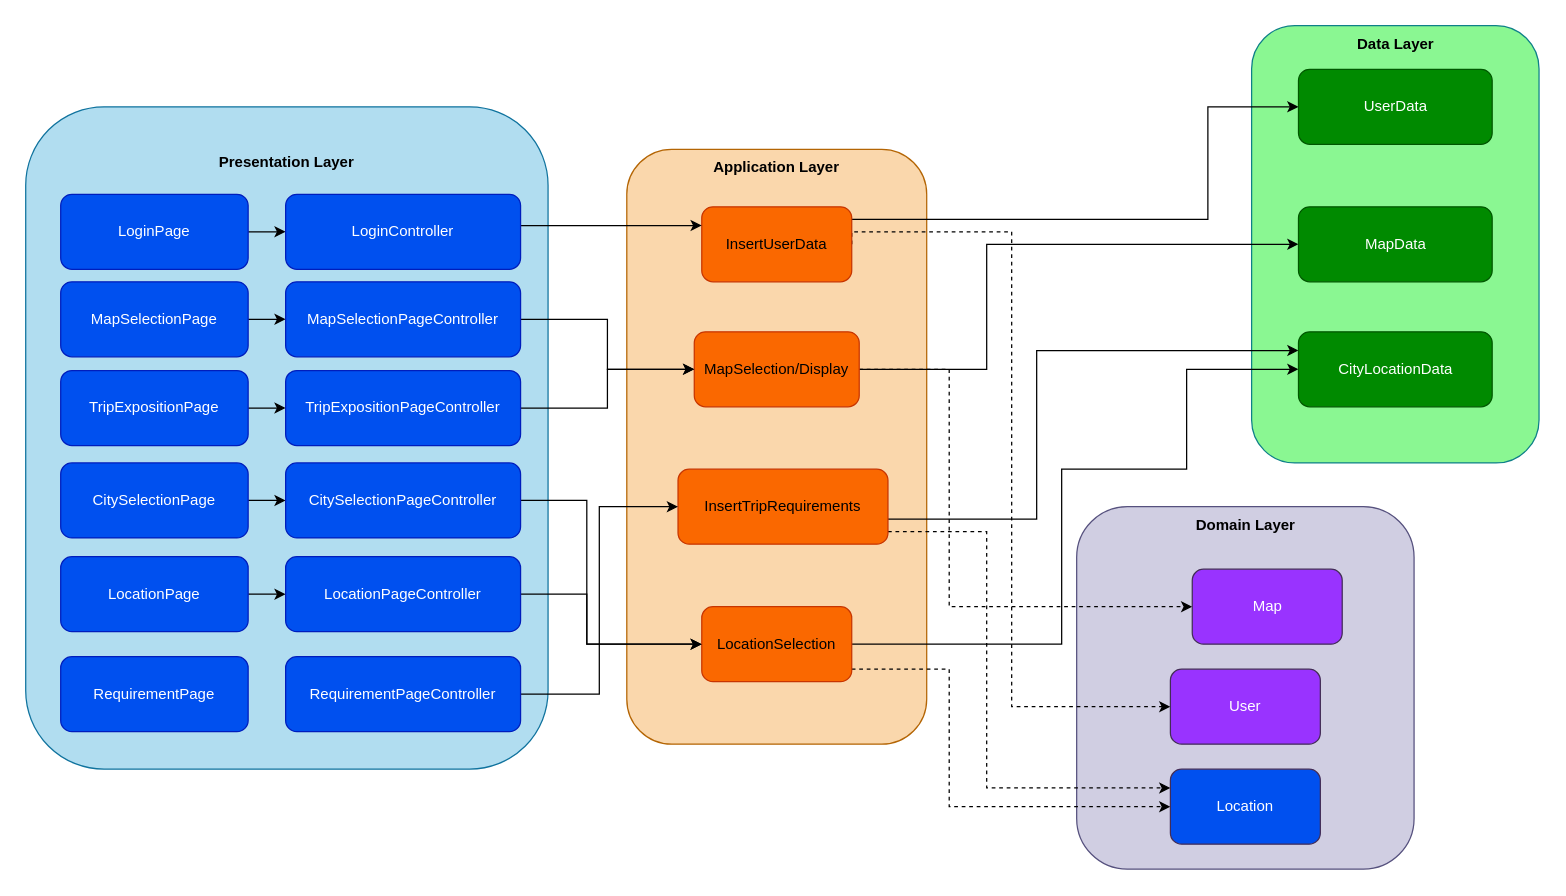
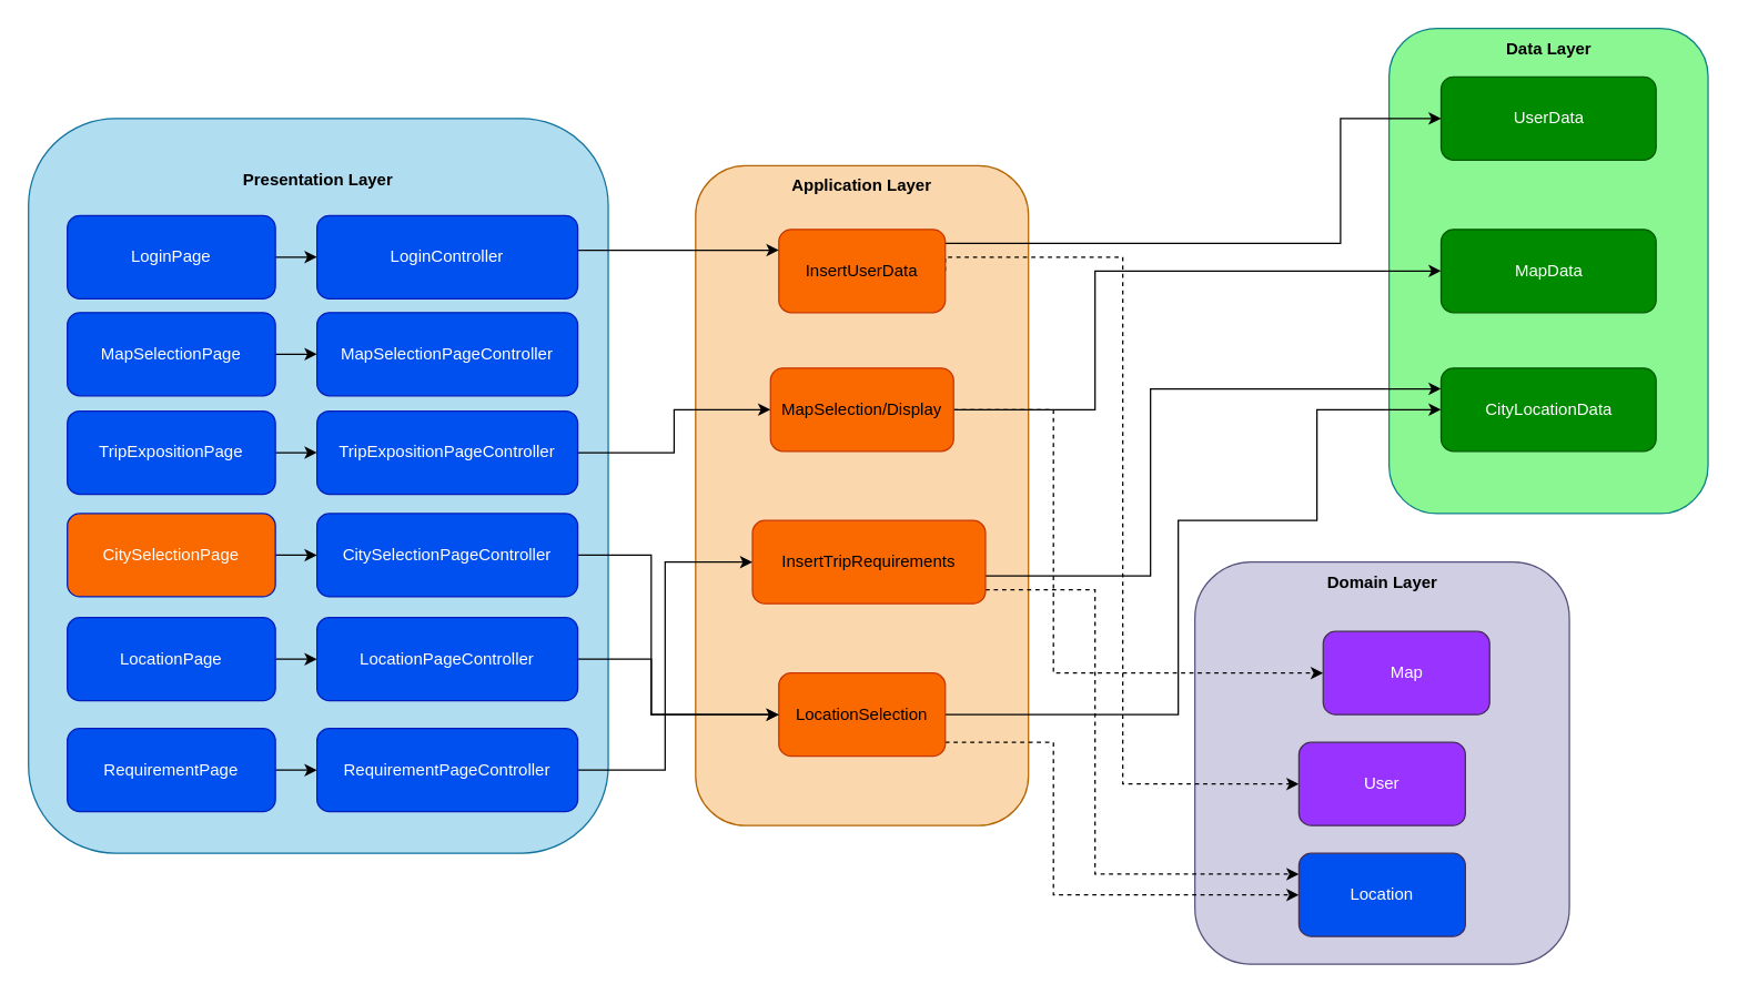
  <mxCell id="0" />
  <mxCell id="1" parent="0" />
  <mxCell id="2" value="" style="rounded=1;whiteSpace=wrap;html=1;fillColor=#b1ddf0;strokeColor=#10739e;fillStyle=auto;" parent="1" vertex="1"><mxGeometry x="20" y="85" width="418" height="530" as="geometry" /></mxCell>
  <mxCell id="3" value="&lt;b&gt;Presentation Layer&lt;/b&gt;" style="text;html=1;align=center;verticalAlign=middle;whiteSpace=wrap;rounded=0;" parent="1" vertex="1"><mxGeometry x="169" y="115" width="120" height="30" as="geometry" /></mxCell>
  <mxCell id="4" value="" style="rounded=1;whiteSpace=wrap;html=1;fillColor=#fad7ac;strokeColor=#b46504;" parent="1" vertex="1"><mxGeometry x="501" y="119" width="240" height="476" as="geometry" /></mxCell>
  <mxCell id="5" value="" style="rounded=1;whiteSpace=wrap;html=1;fillColor=#d0cee2;strokeColor=#56517e;" parent="1" vertex="1"><mxGeometry x="861" y="405" width="270" height="290" as="geometry" /></mxCell>
  <mxCell id="6" value="" style="rounded=1;whiteSpace=wrap;html=1;fillColor=#8AF792;strokeColor=#0e8088;" parent="1" vertex="1"><mxGeometry x="1001" y="20" width="230" height="350" as="geometry" /></mxCell>
  <mxCell id="7" value="&lt;b&gt;Application Layer&lt;/b&gt;" style="text;html=1;align=center;verticalAlign=middle;whiteSpace=wrap;rounded=0;" parent="1" vertex="1"><mxGeometry x="561" y="119" width="120" height="30" as="geometry" /></mxCell>
  <mxCell id="8" value="&lt;b&gt;Data Layer&lt;/b&gt;" style="text;html=1;align=center;verticalAlign=middle;whiteSpace=wrap;rounded=0;" parent="1" vertex="1"><mxGeometry x="1059.75" y="20" width="112.5" height="30" as="geometry" /></mxCell>
  <mxCell id="9" value="&lt;b&gt;Domain Layer&lt;/b&gt;" style="text;html=1;align=center;verticalAlign=middle;whiteSpace=wrap;rounded=0;" parent="1" vertex="1"><mxGeometry x="933.5" y="405" width="125" height="30" as="geometry" /></mxCell>
  <mxCell id="10" style="edgeStyle=orthogonalEdgeStyle;rounded=0;orthogonalLoop=1;jettySize=auto;html=1;entryX=0;entryY=0.25;entryDx=0;entryDy=0;" parent="1" source="12" target="45" edge="1"><mxGeometry relative="1" as="geometry"><Array as="points"><mxPoint x="829" y="415" /><mxPoint x="829" y="280" /></Array></mxGeometry></mxCell>
  <mxCell id="11" style="edgeStyle=orthogonalEdgeStyle;rounded=0;orthogonalLoop=1;jettySize=auto;html=1;entryX=0;entryY=0.25;entryDx=0;entryDy=0;dashed=1;" parent="1" source="12" target="23" edge="1"><mxGeometry relative="1" as="geometry"><Array as="points"><mxPoint x="789" y="425" /><mxPoint x="789" y="630" /></Array></mxGeometry></mxCell>
  <mxCell id="12" value="InsertTripRequirements" style="rounded=1;whiteSpace=wrap;html=1;fillColor=#fa6800;fontColor=#000000;strokeColor=#C73500;" parent="1" vertex="1"><mxGeometry x="542" y="375" width="168" height="60" as="geometry" /></mxCell>
  <mxCell id="13" style="edgeStyle=orthogonalEdgeStyle;rounded=0;orthogonalLoop=1;jettySize=auto;html=1;entryX=0;entryY=0.5;entryDx=0;entryDy=0;dashed=1;exitX=1;exitY=0.5;exitDx=0;exitDy=0;" parent="1" source="15" target="22" edge="1"><mxGeometry relative="1" as="geometry"><mxPoint x="791" y="195" as="sourcePoint" /><mxPoint x="1106" y="545" as="targetPoint" /><Array as="points"><mxPoint x="681" y="185" /><mxPoint x="809" y="185" /><mxPoint x="809" y="565" /></Array></mxGeometry></mxCell>
  <mxCell id="14" style="edgeStyle=orthogonalEdgeStyle;rounded=0;orthogonalLoop=1;jettySize=auto;html=1;entryX=0;entryY=0.5;entryDx=0;entryDy=0;" parent="1" target="46" edge="1"><mxGeometry relative="1" as="geometry"><mxPoint x="966.5" y="55" as="targetPoint" /><Array as="points"><mxPoint x="966" y="175" /><mxPoint x="966" y="85" /></Array><mxPoint x="609" y="175.067" as="sourcePoint" /></mxGeometry></mxCell>
  <mxCell id="15" value="InsertUserData" style="rounded=1;whiteSpace=wrap;html=1;fillColor=#fa6800;fontColor=#000000;strokeColor=#C73500;" parent="1" vertex="1"><mxGeometry x="561" y="165" width="120" height="60" as="geometry" /></mxCell>
  <mxCell id="16" style="edgeStyle=orthogonalEdgeStyle;rounded=0;orthogonalLoop=1;jettySize=auto;html=1;entryX=0;entryY=0.5;entryDx=0;entryDy=0;" edge="1" parent="1" source="18" target="44"><mxGeometry relative="1" as="geometry"><Array as="points"><mxPoint x="789" y="295" /><mxPoint x="789" y="195" /></Array></mxGeometry></mxCell>
  <mxCell id="17" style="edgeStyle=orthogonalEdgeStyle;rounded=0;orthogonalLoop=1;jettySize=auto;html=1;entryX=0;entryY=0.5;entryDx=0;entryDy=0;dashed=1;" edge="1" parent="1" source="18" target="47"><mxGeometry relative="1" as="geometry"><Array as="points"><mxPoint x="759" y="295" /><mxPoint x="759" y="485" /></Array></mxGeometry></mxCell>
  <mxCell id="18" value="MapSelection/Display" style="rounded=1;whiteSpace=wrap;html=1;fillColor=#fa6800;fontColor=#000000;strokeColor=#C73500;" parent="1" vertex="1"><mxGeometry x="555" y="265" width="132" height="60" as="geometry" /></mxCell>
  <mxCell id="19" style="edgeStyle=orthogonalEdgeStyle;rounded=0;orthogonalLoop=1;jettySize=auto;html=1;entryX=0;entryY=0.5;entryDx=0;entryDy=0;dashed=1;" parent="1" source="21" target="23" edge="1"><mxGeometry relative="1" as="geometry"><Array as="points"><mxPoint x="759" y="535" /><mxPoint x="759" y="645" /></Array></mxGeometry></mxCell>
  <mxCell id="20" style="edgeStyle=orthogonalEdgeStyle;rounded=0;orthogonalLoop=1;jettySize=auto;html=1;entryX=0;entryY=0.5;entryDx=0;entryDy=0;" parent="1" source="21" target="45" edge="1"><mxGeometry relative="1" as="geometry"><Array as="points"><mxPoint x="849" y="515" /><mxPoint x="849" y="375" /><mxPoint x="949" y="375" /><mxPoint x="949" y="295" /></Array></mxGeometry></mxCell>
  <mxCell id="21" value="LocationSelection" style="rounded=1;whiteSpace=wrap;html=1;fillColor=#fa6800;fontColor=#000000;strokeColor=#C73500;" parent="1" vertex="1"><mxGeometry x="561" y="485" width="120" height="60" as="geometry" /></mxCell>
  <mxCell id="22" value="User" style="rounded=1;whiteSpace=wrap;html=1;fillColor=#9933FF;fontColor=#ffffff;strokeColor=#432D57;" parent="1" vertex="1"><mxGeometry x="936" y="535" width="120" height="60" as="geometry" /></mxCell>
  <mxCell id="23" value="Location" style="rounded=1;whiteSpace=wrap;html=1;fillColor=#0050ef;fontColor=#ffffff;strokeColor=#432D57;" parent="1" vertex="1"><mxGeometry x="936" y="615" width="120" height="60" as="geometry" /></mxCell>
  <mxCell id="24" style="edgeStyle=orthogonalEdgeStyle;rounded=0;orthogonalLoop=1;jettySize=auto;html=1;" parent="1" source="25" target="35" edge="1"><mxGeometry relative="1" as="geometry" /></mxCell>
  <mxCell id="25" value="LoginPage" style="rounded=1;whiteSpace=wrap;html=1;fillColor=#0050ef;fontColor=#ffffff;strokeColor=#001DBC;" parent="1" vertex="1"><mxGeometry x="48" y="155" width="150" height="60" as="geometry" /></mxCell>
  <mxCell id="26" style="edgeStyle=orthogonalEdgeStyle;rounded=0;orthogonalLoop=1;jettySize=auto;html=1;entryX=0;entryY=0.5;entryDx=0;entryDy=0;" parent="1" source="27" target="37" edge="1"><mxGeometry relative="1" as="geometry" /></mxCell>
- <mxCell id="27" value="CitySelectionPage" style="rounded=1;whiteSpace=wrap;html=1;fillColor=#0050ef;fontColor=#ffffff;strokeColor=#001DBC;" parent="1" vertex="1"><mxGeometry x="48" y="370" width="150" height="60" as="geometry" /></mxCell>
+ <mxCell id="27" value="CitySelectionPage" style="rounded=1;whiteSpace=wrap;html=1;fillColor=#fa6800;fontColor=#ffffff;strokeColor=#001DBC;" parent="1" vertex="1"><mxGeometry x="48" y="370" width="150" height="60" as="geometry" /></mxCell>
+ <mxCell id="28" style="edgeStyle=orthogonalEdgeStyle;rounded=0;orthogonalLoop=1;jettySize=auto;html=1;entryX=0;entryY=0.5;entryDx=0;entryDy=0;" parent="1" source="29" target="41" edge="1"><mxGeometry relative="1" as="geometry" /></mxCell>
  <mxCell id="29" value="RequirementPage" style="rounded=1;whiteSpace=wrap;html=1;fillColor=#0050ef;fontColor=#ffffff;strokeColor=#001DBC;" parent="1" vertex="1"><mxGeometry x="48" y="525" width="150" height="60" as="geometry" /></mxCell>
  <mxCell id="30" style="edgeStyle=orthogonalEdgeStyle;rounded=0;orthogonalLoop=1;jettySize=auto;html=1;entryX=0;entryY=0.5;entryDx=0;entryDy=0;" parent="1" source="31" target="39" edge="1"><mxGeometry relative="1" as="geometry" /></mxCell>
  <mxCell id="31" value="LocationPage" style="rounded=1;whiteSpace=wrap;html=1;fillColor=#0050ef;fontColor=#ffffff;strokeColor=#001DBC;" parent="1" vertex="1"><mxGeometry x="48" y="445" width="150" height="60" as="geometry" /></mxCell>
  <mxCell id="32" style="edgeStyle=orthogonalEdgeStyle;rounded=0;orthogonalLoop=1;jettySize=auto;html=1;" parent="1" source="33" target="43" edge="1"><mxGeometry relative="1" as="geometry" /></mxCell>
  <mxCell id="33" value="TripExpositionPage" style="rounded=1;whiteSpace=wrap;html=1;fillColor=#0050ef;fontColor=#ffffff;strokeColor=#001DBC;" parent="1" vertex="1"><mxGeometry x="48" y="296" width="150" height="60" as="geometry" /></mxCell>
  <mxCell id="34" style="edgeStyle=orthogonalEdgeStyle;rounded=0;orthogonalLoop=1;jettySize=auto;html=1;exitX=1;exitY=0.25;exitDx=0;exitDy=0;entryX=0;entryY=0.25;entryDx=0;entryDy=0;" parent="1" source="35" target="15" edge="1"><mxGeometry relative="1" as="geometry"><Array as="points"><mxPoint x="391" y="180" /></Array></mxGeometry></mxCell>
  <mxCell id="35" value="LoginController" style="rounded=1;whiteSpace=wrap;html=1;fillColor=#0050ef;fontColor=#ffffff;strokeColor=#001DBC;" parent="1" vertex="1"><mxGeometry x="228" y="155" width="188" height="60" as="geometry" /></mxCell>
  <mxCell id="36" style="edgeStyle=orthogonalEdgeStyle;rounded=0;orthogonalLoop=1;jettySize=auto;html=1;entryX=0;entryY=0.5;entryDx=0;entryDy=0;" edge="1" parent="1" source="37" target="21"><mxGeometry relative="1" as="geometry"><Array as="points"><mxPoint x="469" y="400" /><mxPoint x="469" y="515" /></Array></mxGeometry></mxCell>
  <mxCell id="37" value="CitySelectionPageController" style="rounded=1;whiteSpace=wrap;html=1;fillColor=#0050ef;fontColor=#ffffff;strokeColor=#001DBC;" parent="1" vertex="1"><mxGeometry x="228" y="370" width="188" height="60" as="geometry" /></mxCell>
  <mxCell id="38" style="edgeStyle=orthogonalEdgeStyle;rounded=0;orthogonalLoop=1;jettySize=auto;html=1;entryX=0;entryY=0.5;entryDx=0;entryDy=0;" parent="1" source="39" target="21" edge="1"><mxGeometry relative="1" as="geometry"><Array as="points"><mxPoint x="469" y="475" /><mxPoint x="469" y="515" /></Array></mxGeometry></mxCell>
  <mxCell id="39" value="LocationPageController" style="rounded=1;whiteSpace=wrap;html=1;fillColor=#0050ef;fontColor=#ffffff;strokeColor=#001DBC;" parent="1" vertex="1"><mxGeometry x="228" y="445" width="188" height="60" as="geometry" /></mxCell>
  <mxCell id="40" style="edgeStyle=orthogonalEdgeStyle;rounded=0;orthogonalLoop=1;jettySize=auto;html=1;entryX=0;entryY=0.5;entryDx=0;entryDy=0;" edge="1" parent="1" source="41" target="12"><mxGeometry relative="1" as="geometry" /></mxCell>
  <mxCell id="41" value="RequirementPageController" style="rounded=1;whiteSpace=wrap;html=1;fillColor=#0050ef;fontColor=#ffffff;strokeColor=#001DBC;" parent="1" vertex="1"><mxGeometry x="228" y="525" width="188" height="60" as="geometry" /></mxCell>
  <mxCell id="42" style="edgeStyle=orthogonalEdgeStyle;rounded=0;orthogonalLoop=1;jettySize=auto;html=1;entryX=0;entryY=0.5;entryDx=0;entryDy=0;" edge="1" parent="1" source="43" target="18"><mxGeometry relative="1" as="geometry" /></mxCell>
  <mxCell id="43" value="TripExpositionPageController" style="rounded=1;whiteSpace=wrap;html=1;fillColor=#0050ef;fontColor=#ffffff;strokeColor=#001DBC;" parent="1" vertex="1"><mxGeometry x="228" y="296" width="188" height="60" as="geometry" /></mxCell>
  <mxCell id="44" value="MapData" style="rounded=1;whiteSpace=wrap;html=1;fillColor=#008a00;fontColor=#ffffff;strokeColor=#005700;" parent="1" vertex="1"><mxGeometry x="1038.5" y="165" width="155" height="60" as="geometry" /></mxCell>
  <mxCell id="45" value="CityLocationData" style="rounded=1;whiteSpace=wrap;html=1;fillColor=#008a00;fontColor=#ffffff;strokeColor=#005700;" parent="1" vertex="1"><mxGeometry x="1038.5" y="265" width="155" height="60" as="geometry" /></mxCell>
  <mxCell id="46" value="UserData" style="rounded=1;whiteSpace=wrap;html=1;fillColor=#008a00;fontColor=#ffffff;strokeColor=#005700;" parent="1" vertex="1"><mxGeometry x="1038.5" y="55" width="155" height="60" as="geometry" /></mxCell>
  <mxCell id="47" value="Map" style="rounded=1;whiteSpace=wrap;html=1;fillColor=#9933FF;fontColor=#ffffff;strokeColor=#432D57;" vertex="1" parent="1"><mxGeometry x="953.5" y="455" width="120" height="60" as="geometry" /></mxCell>
  <mxCell id="48" style="edgeStyle=orthogonalEdgeStyle;rounded=0;orthogonalLoop=1;jettySize=auto;html=1;entryX=0;entryY=0.5;entryDx=0;entryDy=0;" edge="1" parent="1" source="49" target="51"><mxGeometry relative="1" as="geometry" /></mxCell>
  <mxCell id="49" value="MapSelectionPage" style="rounded=1;whiteSpace=wrap;html=1;fillColor=#0050ef;fontColor=#ffffff;strokeColor=#001DBC;" vertex="1" parent="1"><mxGeometry x="48" y="225" width="150" height="60" as="geometry" /></mxCell>
- <mxCell id="50" style="edgeStyle=orthogonalEdgeStyle;rounded=0;orthogonalLoop=1;jettySize=auto;html=1;entryX=0;entryY=0.5;entryDx=0;entryDy=0;" edge="1" parent="1" source="51" target="18"><mxGeometry relative="1" as="geometry" /></mxCell>
  <mxCell id="51" value="MapSelectionPageController" style="rounded=1;whiteSpace=wrap;html=1;fillColor=#0050ef;fontColor=#ffffff;strokeColor=#001DBC;" vertex="1" parent="1"><mxGeometry x="228" y="225" width="188" height="60" as="geometry" /></mxCell>
